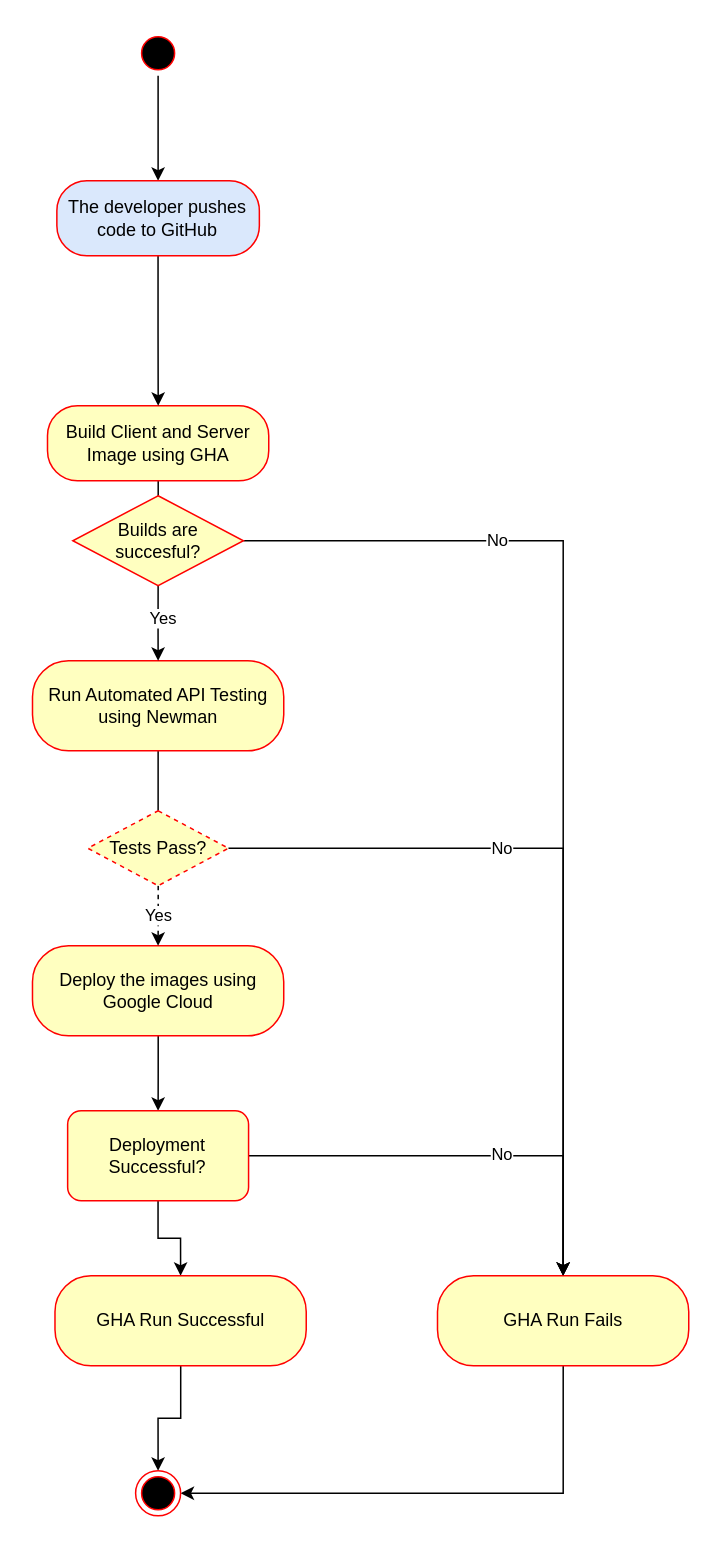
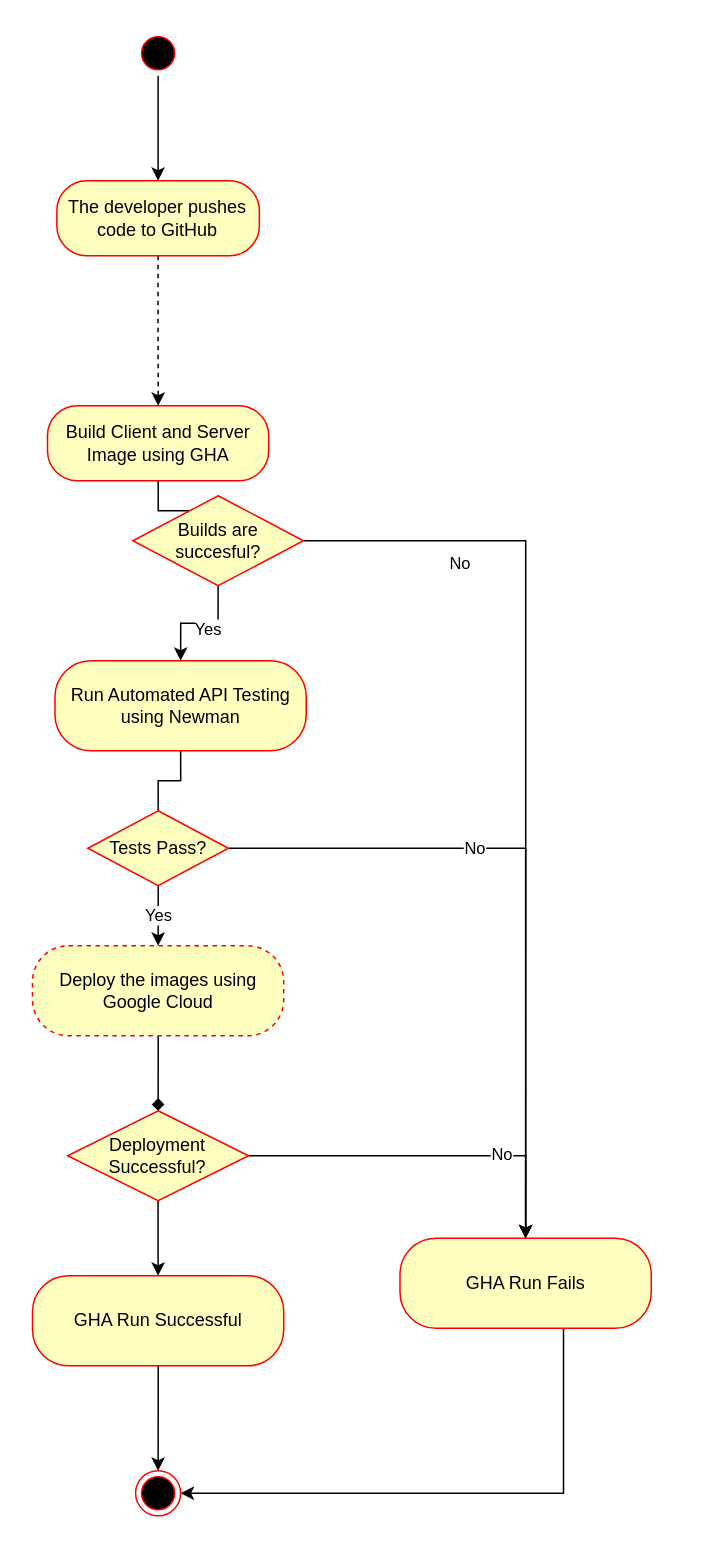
  <mxCell id="0" />
  <mxCell id="1" parent="0" />
  <mxCell id="2" style="edgeStyle=orthogonalEdgeStyle;rounded=0;orthogonalLoop=1;jettySize=auto;html=1;entryX=0.5;entryY=0;entryDx=0;entryDy=0;" edge="1" parent="1" source="3" target="16"><mxGeometry relative="1" as="geometry" /></mxCell>
  <mxCell id="3" value="Build Client and Server Image using GHA" style="rounded=1;whiteSpace=wrap;html=1;arcSize=40;fontColor=#000000;fillColor=#ffffc0;strokeColor=#ff0000;" vertex="1" parent="1"><mxGeometry x="31" y="270" width="147.5" height="50" as="geometry" /></mxCell>
  <mxCell id="4" style="edgeStyle=orthogonalEdgeStyle;rounded=0;orthogonalLoop=1;jettySize=auto;html=1;entryX=0.5;entryY=0;entryDx=0;entryDy=0;" edge="1" parent="1" source="5" target="7"><mxGeometry relative="1" as="geometry" /></mxCell>
  <mxCell id="5" value="" style="ellipse;html=1;shape=startState;fillColor=#000000;strokeColor=#ff0000;" vertex="1" parent="1"><mxGeometry x="89.74" y="20" width="30" height="30" as="geometry" /></mxCell>
- <mxCell id="6" style="edgeStyle=orthogonalEdgeStyle;rounded=0;orthogonalLoop=1;jettySize=auto;html=1;" edge="1" parent="1" source="7" target="3"><mxGeometry relative="1" as="geometry" /></mxCell>
- <mxCell id="7" value="The developer pushes code to GitHub" style="rounded=1;whiteSpace=wrap;html=1;arcSize=40;fontColor=#000000;fillColor=#dae8fc;strokeColor=#ff0000;" vertex="1" parent="1"><mxGeometry x="37.24" y="120" width="135" height="50" as="geometry" /></mxCell>
+ <mxCell id="6" style="edgeStyle=orthogonalEdgeStyle;rounded=0;orthogonalLoop=1;jettySize=auto;html=1;dashed=1;" edge="1" parent="1" source="7" target="3"><mxGeometry relative="1" as="geometry" /></mxCell>
+ <mxCell id="7" value="The developer pushes code to GitHub" style="rounded=1;whiteSpace=wrap;html=1;arcSize=40;fontColor=#000000;fillColor=#ffffc0;strokeColor=#ff0000;" vertex="1" parent="1"><mxGeometry x="37.24" y="120" width="135" height="50" as="geometry" /></mxCell>
  <mxCell id="8" style="edgeStyle=orthogonalEdgeStyle;rounded=0;orthogonalLoop=1;jettySize=auto;html=1;exitX=0.5;exitY=1;exitDx=0;exitDy=0;entryX=0.5;entryY=0;entryDx=0;entryDy=0;endArrow=none;" edge="1" parent="1" source="9" target="19"><mxGeometry relative="1" as="geometry" /></mxCell>
- <mxCell id="9" value="Run Automated API Testing using Newman" style="rounded=1;whiteSpace=wrap;html=1;arcSize=40;fontColor=#000000;fillColor=#ffffc0;strokeColor=#ff0000;" vertex="1" parent="1"><mxGeometry x="21" y="440" width="167.5" height="60" as="geometry" /></mxCell>
- <mxCell id="10" style="edgeStyle=orthogonalEdgeStyle;rounded=0;orthogonalLoop=1;jettySize=auto;html=1;entryX=0.5;entryY=0;entryDx=0;entryDy=0;" edge="1" parent="1" source="11" target="24"><mxGeometry relative="1" as="geometry" /></mxCell>
- <mxCell id="11" value="Deploy the images using Google Cloud" style="rounded=1;whiteSpace=wrap;html=1;arcSize=40;fontColor=#000000;fillColor=#ffffc0;strokeColor=#ff0000;" vertex="1" parent="1"><mxGeometry x="20.99" y="630" width="167.5" height="60" as="geometry" /></mxCell>
+ <mxCell id="9" value="Run Automated API Testing using Newman" style="rounded=1;whiteSpace=wrap;html=1;arcSize=40;fontColor=#000000;fillColor=#ffffc0;strokeColor=#ff0000;" vertex="1" parent="1"><mxGeometry x="36" y="440" width="167.5" height="60" as="geometry" /></mxCell>
+ <mxCell id="10" style="edgeStyle=orthogonalEdgeStyle;rounded=0;orthogonalLoop=1;jettySize=auto;html=1;entryX=0.5;entryY=0;entryDx=0;entryDy=0;endArrow=diamond;" edge="1" parent="1" source="11" target="24"><mxGeometry relative="1" as="geometry" /></mxCell>
+ <mxCell id="11" value="Deploy the images using Google Cloud" style="rounded=1;whiteSpace=wrap;html=1;arcSize=40;fontColor=#000000;fillColor=#ffffc0;strokeColor=#ff0000;dashed=1;" vertex="1" parent="1"><mxGeometry x="20.99" y="630" width="167.5" height="60" as="geometry" /></mxCell>
  <mxCell id="12" style="edgeStyle=orthogonalEdgeStyle;rounded=0;orthogonalLoop=1;jettySize=auto;html=1;exitX=0.5;exitY=1;exitDx=0;exitDy=0;entryX=0.5;entryY=0;entryDx=0;entryDy=0;" edge="1" parent="1" source="16" target="9"><mxGeometry relative="1" as="geometry" /></mxCell>
  <mxCell id="13" value="Yes" style="edgeLabel;html=1;align=center;verticalAlign=middle;resizable=0;points=[];" vertex="1" connectable="0" parent="12"><mxGeometry x="-0.148" y="3" relative="1" as="geometry"><mxPoint as="offset" /></mxGeometry></mxCell>
  <mxCell id="14" style="edgeStyle=orthogonalEdgeStyle;rounded=0;orthogonalLoop=1;jettySize=auto;html=1;exitX=1;exitY=0.5;exitDx=0;exitDy=0;" edge="1" parent="1" source="16" target="21"><mxGeometry relative="1" as="geometry"><mxPoint x="301" y="360" as="targetPoint" /></mxGeometry></mxCell>
  <mxCell id="15" value="No" style="edgeLabel;html=1;align=center;verticalAlign=middle;resizable=0;points=[];" vertex="1" connectable="0" parent="14"><mxGeometry x="0.097" y="-1" relative="1" as="geometry"><mxPoint x="-43" y="-173" as="offset" /></mxGeometry></mxCell>
- <mxCell id="16" value="Builds are succesful?" style="rhombus;whiteSpace=wrap;html=1;fontColor=#000000;fillColor=#ffffc0;strokeColor=#ff0000;" vertex="1" parent="1"><mxGeometry x="47.87" y="330" width="113.75" height="60" as="geometry" /></mxCell>
- <mxCell id="17" value="Yes" style="edgeStyle=orthogonalEdgeStyle;rounded=0;orthogonalLoop=1;jettySize=auto;html=1;entryX=0.5;entryY=0;entryDx=0;entryDy=0;dashed=1;" edge="1" parent="1" source="19" target="11"><mxGeometry relative="1" as="geometry" /></mxCell>
+ <mxCell id="16" value="Builds are succesful?" style="rhombus;whiteSpace=wrap;html=1;fontColor=#000000;fillColor=#ffffc0;strokeColor=#ff0000;" vertex="1" parent="1"><mxGeometry x="87.87" y="330" width="113.75" height="60" as="geometry" /></mxCell>
+ <mxCell id="17" value="Yes" style="edgeStyle=orthogonalEdgeStyle;rounded=0;orthogonalLoop=1;jettySize=auto;html=1;entryX=0.5;entryY=0;entryDx=0;entryDy=0;" edge="1" parent="1" source="19" target="11"><mxGeometry relative="1" as="geometry" /></mxCell>
  <mxCell id="18" value="No" style="edgeStyle=orthogonalEdgeStyle;rounded=0;orthogonalLoop=1;jettySize=auto;html=1;exitX=1;exitY=0.5;exitDx=0;exitDy=0;entryX=0.5;entryY=0;entryDx=0;entryDy=0;" edge="1" parent="1" source="19" target="21"><mxGeometry x="-0.285" relative="1" as="geometry"><mxPoint x="321" y="565" as="targetPoint" /><mxPoint as="offset" /></mxGeometry></mxCell>
- <mxCell id="19" value="Tests Pass?" style="rhombus;whiteSpace=wrap;html=1;fontColor=#000000;fillColor=#ffffc0;strokeColor=#ff0000;dashed=1;" vertex="1" parent="1"><mxGeometry x="57.88" y="540" width="93.74" height="50" as="geometry" /></mxCell>
+ <mxCell id="19" value="Tests Pass?" style="rhombus;whiteSpace=wrap;html=1;fontColor=#000000;fillColor=#ffffc0;strokeColor=#ff0000;" vertex="1" parent="1"><mxGeometry x="57.88" y="540" width="93.74" height="50" as="geometry" /></mxCell>
  <mxCell id="20" style="edgeStyle=orthogonalEdgeStyle;rounded=0;orthogonalLoop=1;jettySize=auto;html=1;entryX=1;entryY=0.5;entryDx=0;entryDy=0;" edge="1" parent="1" source="21" target="28"><mxGeometry relative="1" as="geometry"><Array as="points"><mxPoint x="375" y="995" /></Array></mxGeometry></mxCell>
- <mxCell id="21" value="GHA Run Fails" style="rounded=1;whiteSpace=wrap;html=1;arcSize=40;fontColor=#000000;fillColor=#ffffc0;strokeColor=#ff0000;" vertex="1" parent="1"><mxGeometry x="291" y="850" width="167.5" height="60" as="geometry" /></mxCell>
+ <mxCell id="21" value="GHA Run Fails" style="rounded=1;whiteSpace=wrap;html=1;arcSize=40;fontColor=#000000;fillColor=#ffffc0;strokeColor=#ff0000;" vertex="1" parent="1"><mxGeometry x="266" y="825" width="167.5" height="60" as="geometry" /></mxCell>
  <mxCell id="22" style="edgeStyle=orthogonalEdgeStyle;rounded=0;orthogonalLoop=1;jettySize=auto;html=1;entryX=0.5;entryY=0;entryDx=0;entryDy=0;" edge="1" parent="1" source="24" target="26"><mxGeometry relative="1" as="geometry" /></mxCell>
  <mxCell id="23" style="edgeStyle=orthogonalEdgeStyle;rounded=0;orthogonalLoop=1;jettySize=auto;html=1;entryX=0.5;entryY=0;entryDx=0;entryDy=0;" edge="1" parent="1" source="24" target="21"><mxGeometry relative="1" as="geometry" /></mxCell>
- <mxCell id="24" value="Deployment Successful?" style="whiteSpace=wrap;html=1;fontColor=#000000;fillColor=#ffffc0;strokeColor=#ff0000;rounded=1;" vertex="1" parent="1"><mxGeometry x="44.43" y="740" width="120.62" height="60" as="geometry" /></mxCell>
+ <mxCell id="24" value="Deployment Successful?" style="rhombus;whiteSpace=wrap;html=1;fontColor=#000000;fillColor=#ffffc0;strokeColor=#ff0000;" vertex="1" parent="1"><mxGeometry x="44.43" y="740" width="120.62" height="60" as="geometry" /></mxCell>
  <mxCell id="25" style="edgeStyle=orthogonalEdgeStyle;rounded=0;orthogonalLoop=1;jettySize=auto;html=1;" edge="1" parent="1" source="26" target="28"><mxGeometry relative="1" as="geometry" /></mxCell>
- <mxCell id="26" value="GHA Run Successful" style="rounded=1;whiteSpace=wrap;html=1;arcSize=40;fontColor=#000000;fillColor=#ffffc0;strokeColor=#ff0000;" vertex="1" parent="1"><mxGeometry x="35.99" y="850" width="167.5" height="60" as="geometry" /></mxCell>
+ <mxCell id="26" value="GHA Run Successful" style="rounded=1;whiteSpace=wrap;html=1;arcSize=40;fontColor=#000000;fillColor=#ffffc0;strokeColor=#ff0000;" vertex="1" parent="1"><mxGeometry x="20.99" y="850" width="167.5" height="60" as="geometry" /></mxCell>
  <mxCell id="27" value="No" style="edgeLabel;html=1;align=center;verticalAlign=middle;resizable=0;points=[];" vertex="1" connectable="0" parent="1"><mxGeometry x="340.8" y="370" as="geometry"><mxPoint x="-7" y="398" as="offset" /></mxGeometry></mxCell>
  <mxCell id="28" value="" style="ellipse;html=1;shape=endState;fillColor=#000000;strokeColor=#ff0000;" vertex="1" parent="1"><mxGeometry x="89.74" y="980" width="30" height="30" as="geometry" /></mxCell>
